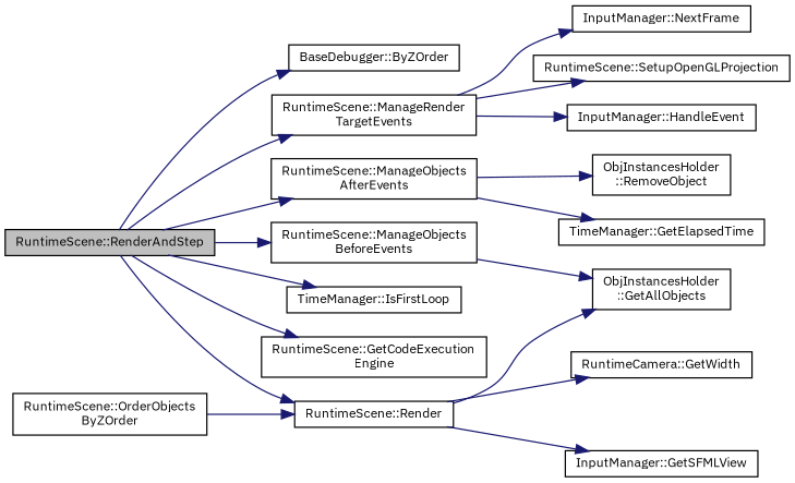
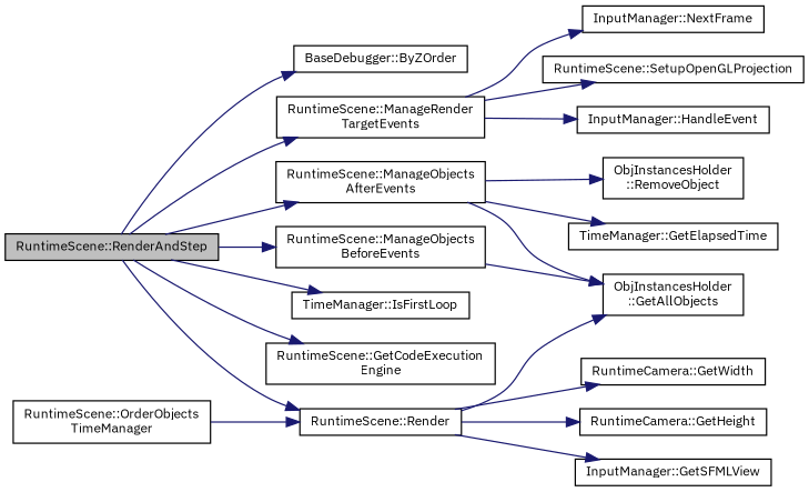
  digraph {
    fontname="IBM Plex Sans"
    rankdir=LR
    node [color=black fillcolor=white fontname="IBM Plex Sans" fontsize=10 shape=record style=filled]
    edge [color=midnightblue fontname="IBM Plex Sans" fontsize=10 labelfontname=Helvetica labelfontsize=10 style=solid]
    n1 [fillcolor=grey75 fontcolor=black height=0.2 label="RuntimeScene::RenderAndStep" width=0.4]
    n2 [height=0.2 label="RuntimeScene::ManageRender\lTargetEvents" width=0.4]
    n3 [height=0.2 label="RuntimeScene::ManageObjects\lBeforeEvents" width=0.4]
    n4 [height=0.2 label="TimeManager::IsFirstLoop" width=0.4]
    n5 [height=0.2 label="RuntimeScene::GetCodeExecution\lEngine" width=0.4]
    n6 [height=0.2 label="RuntimeScene::ManageObjects\lAfterEvents" width=0.4]
    n7 [height=0.2 label="BaseDebugger::ByZOrder" width=0.4]
    n8 [height=0.2 label="RuntimeScene::Render" width=0.4]
    n9 [height=0.2 label="InputManager::NextFrame" width=0.4]
    n10 [height=0.2 label="RuntimeScene::SetupOpenGLProjection" width=0.4]
    n11 [height=0.2 label="InputManager::HandleEvent" width=0.4]
    n12 [height=0.2 label="ObjInstancesHolder\l::GetAllObjects" width=0.4]
    n13 [height=0.2 label="ObjInstancesHolder\l::RemoveObject" width=0.4]
    n14 [height=0.2 label="TimeManager::GetElapsedTime" width=0.4]
    n15 [height=0.2 label="RuntimeCamera::GetWidth" width=0.4]
+   n16 [height=0.2 label="RuntimeCamera::GetHeight" width=0.4]
    n17 [height=0.2 label="InputManager::GetSFMLView" width=0.4]
-   n18 [height=0.2 label="RuntimeScene::OrderObjects\lByZOrder" width=0.4]
+   n18 [height=0.2 label="RuntimeScene::OrderObjects\lTimeManager" width=0.4]
    n1 -> n2
    n1 -> n3
    n1 -> n4
    n1 -> n5
    n1 -> n6
    n1 -> n7
    n1 -> n8
    n2 -> n9
    n2 -> n10
    n2 -> n11
    n3 -> n12
+   n6 -> n12
    n6 -> n13
    n6 -> n14
    n8 -> n12
    n8 -> n15
+   n8 -> n16
    n8 -> n17
    n18 -> n8
  }
